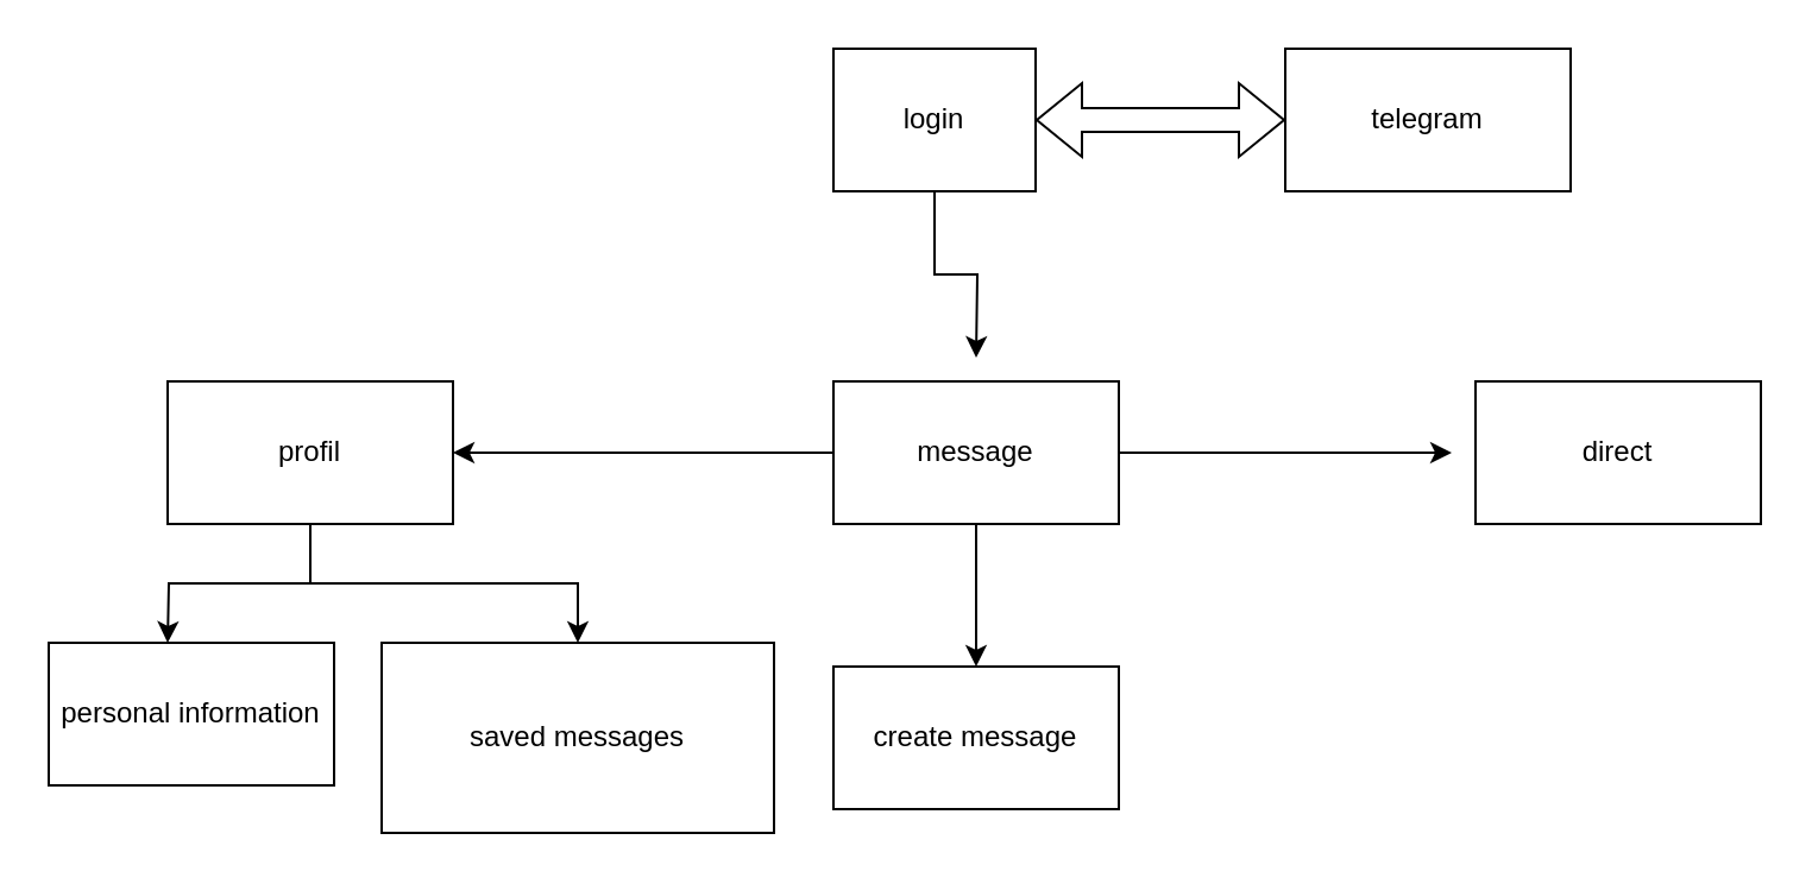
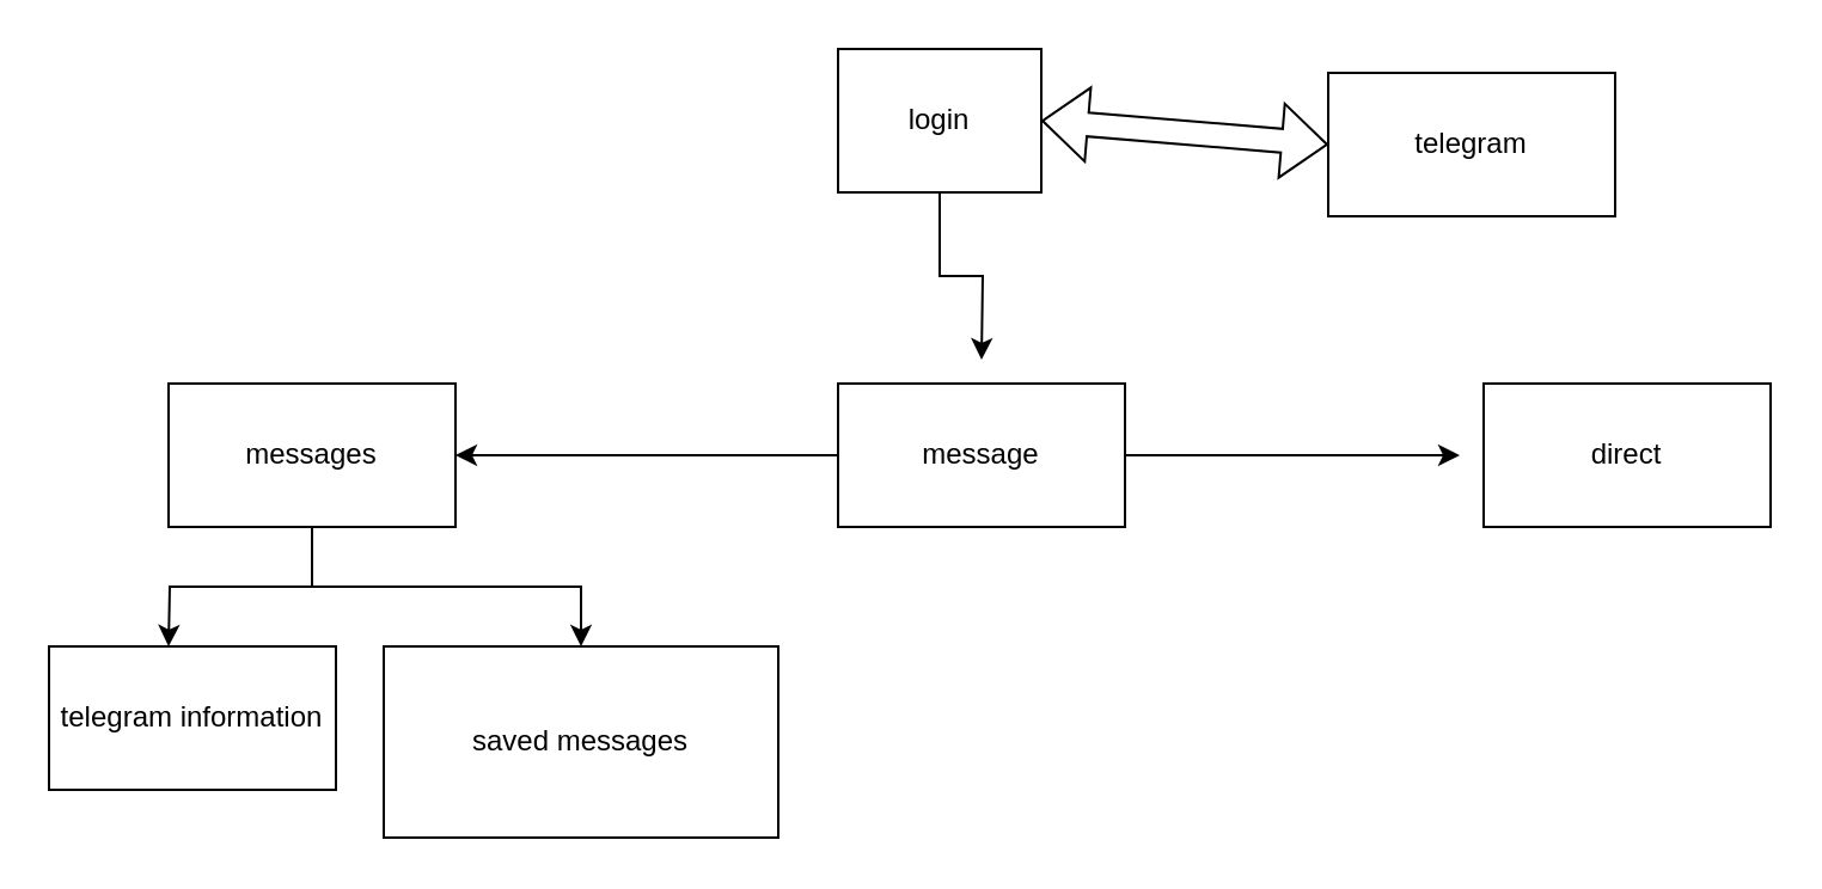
  <mxCell id="0" />
  <mxCell id="1" parent="0" />
  <mxCell id="2" style="edgeStyle=orthogonalEdgeStyle;rounded=0;orthogonalLoop=1;jettySize=auto;html=1;" edge="1" parent="1" source="3"><mxGeometry relative="1" as="geometry"><mxPoint x="410" y="150" as="targetPoint" /></mxGeometry></mxCell>
  <mxCell id="3" value="login" style="rounded=0;whiteSpace=wrap;html=1;" vertex="1" parent="1"><mxGeometry x="350" y="20" width="85" height="60" as="geometry" /></mxCell>
- <mxCell id="4" value="telegram" style="rounded=0;whiteSpace=wrap;html=1;" vertex="1" parent="1"><mxGeometry x="540" y="20" width="120" height="60" as="geometry" /></mxCell>
+ <mxCell id="4" value="telegram" style="rounded=0;whiteSpace=wrap;html=1;" vertex="1" parent="1"><mxGeometry x="555" y="30" width="120" height="60" as="geometry" /></mxCell>
  <mxCell id="5" value="" style="shape=flexArrow;endArrow=classic;startArrow=classic;html=1;rounded=0;exitX=1;exitY=0.5;exitDx=0;exitDy=0;entryX=0;entryY=0.5;entryDx=0;entryDy=0;" edge="1" parent="1" source="3" target="4"><mxGeometry width="100" height="100" relative="1" as="geometry"><mxPoint x="370" y="390" as="sourcePoint" /><mxPoint x="530" y="50" as="targetPoint" /></mxGeometry></mxCell>
  <mxCell id="6" style="edgeStyle=orthogonalEdgeStyle;rounded=0;orthogonalLoop=1;jettySize=auto;html=1;" edge="1" parent="1" source="9"><mxGeometry relative="1" as="geometry"><mxPoint x="610" y="190" as="targetPoint" /></mxGeometry></mxCell>
  <mxCell id="7" style="edgeStyle=orthogonalEdgeStyle;rounded=0;orthogonalLoop=1;jettySize=auto;html=1;entryX=1;entryY=0.5;entryDx=0;entryDy=0;" edge="1" parent="1" source="9" target="13"><mxGeometry relative="1" as="geometry" /></mxCell>
- <mxCell id="8" style="edgeStyle=orthogonalEdgeStyle;rounded=0;orthogonalLoop=1;jettySize=auto;html=1;" edge="1" parent="1" source="9" target="16"><mxGeometry relative="1" as="geometry"><mxPoint x="410" y="310" as="targetPoint" /></mxGeometry></mxCell>
  <mxCell id="9" value="message" style="rounded=0;whiteSpace=wrap;html=1;" vertex="1" parent="1"><mxGeometry x="350" y="160" width="120" height="60" as="geometry" /></mxCell>
  <mxCell id="10" value="direct" style="rounded=0;whiteSpace=wrap;html=1;" vertex="1" parent="1"><mxGeometry x="620" y="160" width="120" height="60" as="geometry" /></mxCell>
  <mxCell id="11" style="edgeStyle=orthogonalEdgeStyle;rounded=0;orthogonalLoop=1;jettySize=auto;html=1;" edge="1" parent="1" source="13"><mxGeometry relative="1" as="geometry"><mxPoint x="70" y="270" as="targetPoint" /></mxGeometry></mxCell>
  <mxCell id="12" style="edgeStyle=orthogonalEdgeStyle;rounded=0;orthogonalLoop=1;jettySize=auto;html=1;entryX=0.5;entryY=0;entryDx=0;entryDy=0;" edge="1" parent="1" source="13" target="15"><mxGeometry relative="1" as="geometry" /></mxCell>
- <mxCell id="13" value="profil" style="rounded=0;whiteSpace=wrap;html=1;" vertex="1" parent="1"><mxGeometry x="70" y="160" width="120" height="60" as="geometry" /></mxCell>
- <mxCell id="14" value="personal information" style="rounded=0;whiteSpace=wrap;html=1;" vertex="1" parent="1"><mxGeometry x="20" y="270" width="120" height="60" as="geometry" /></mxCell>
+ <mxCell id="13" value="messages" style="rounded=0;whiteSpace=wrap;html=1;" vertex="1" parent="1"><mxGeometry x="70" y="160" width="120" height="60" as="geometry" /></mxCell>
+ <mxCell id="14" value="telegram information" style="rounded=0;whiteSpace=wrap;html=1;" vertex="1" parent="1"><mxGeometry x="20" y="270" width="120" height="60" as="geometry" /></mxCell>
  <mxCell id="15" value="saved messages" style="rounded=0;whiteSpace=wrap;html=1;" vertex="1" parent="1"><mxGeometry x="160" y="270" width="165" height="80" as="geometry" /></mxCell>
- <mxCell id="16" value="create message" style="rounded=0;whiteSpace=wrap;html=1;" vertex="1" parent="1"><mxGeometry x="350" y="280" width="120" height="60" as="geometry" /></mxCell>
